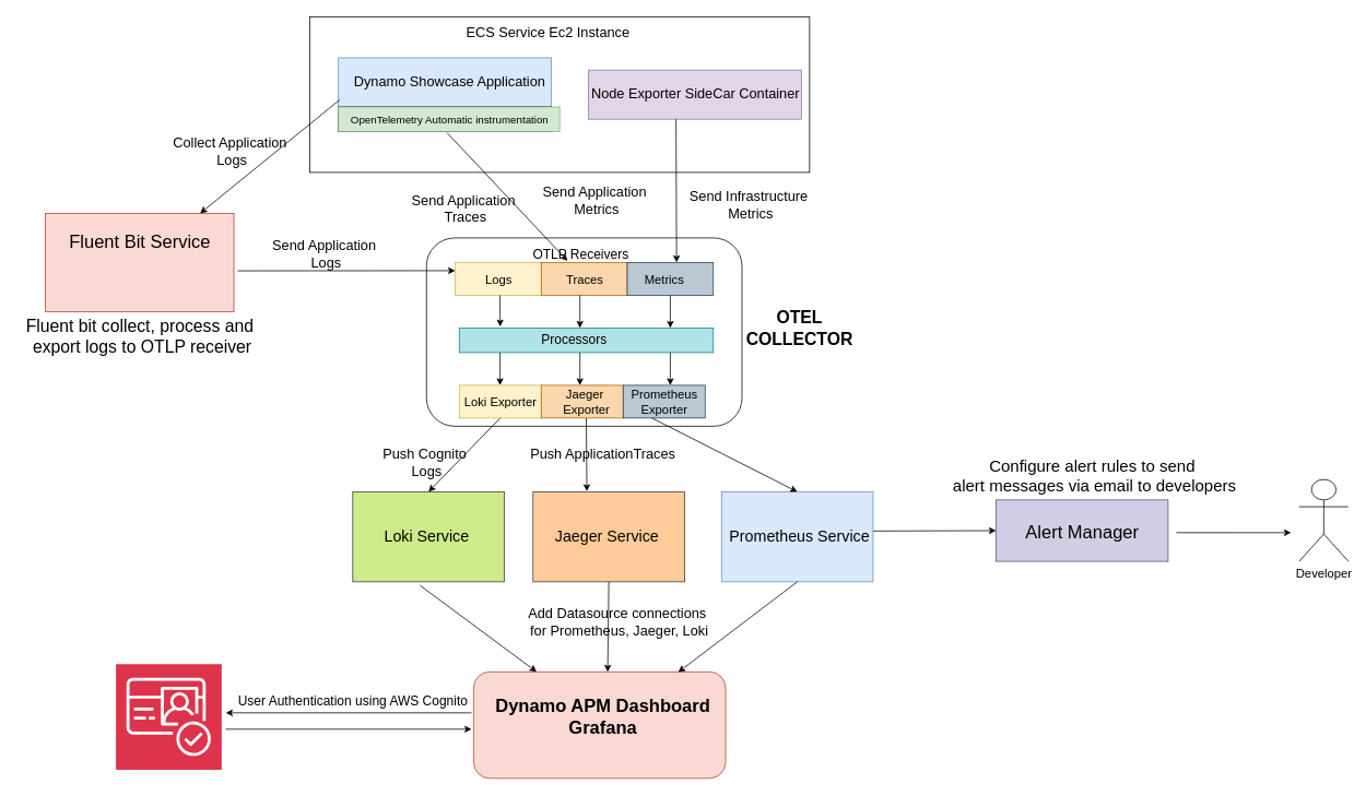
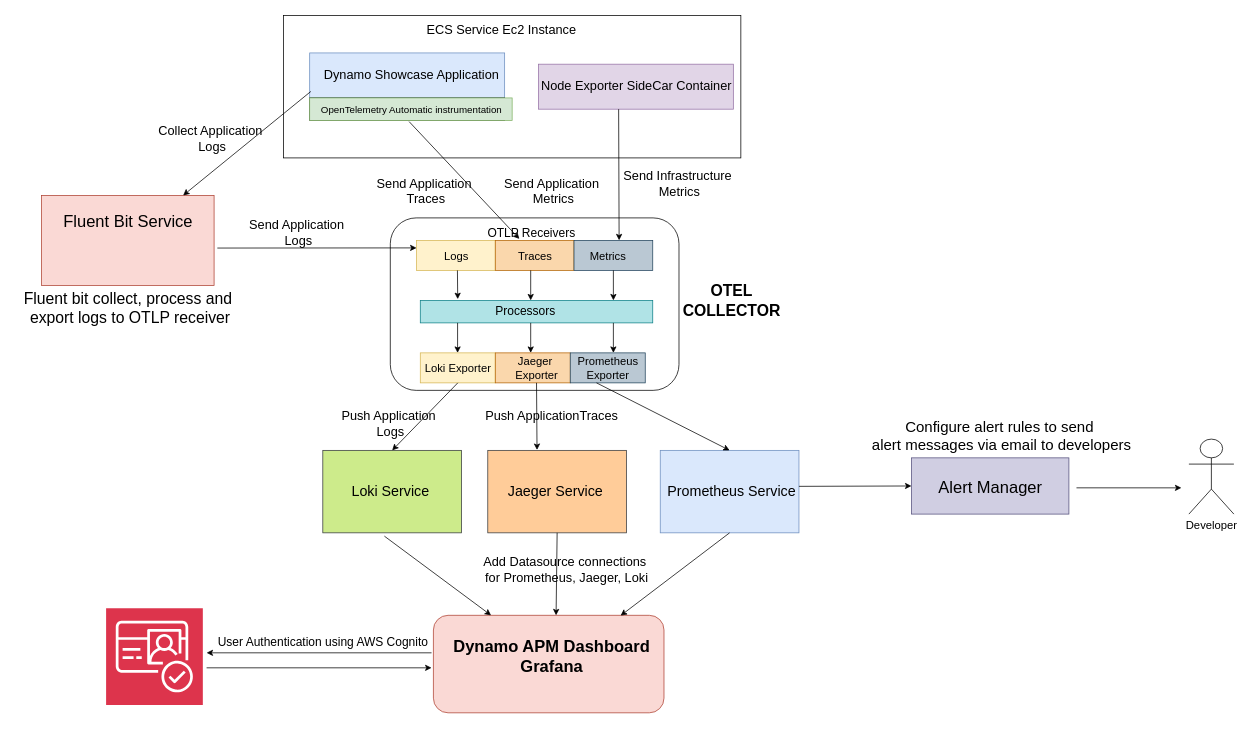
  <mxCell id="0" />
  <mxCell id="1" parent="0" />
  <mxCell id="2" value="" style="rounded=1;whiteSpace=wrap;html=1;" parent="1" vertex="1"><mxGeometry x="520" y="290" width="385" height="230" as="geometry" /></mxCell>
  <mxCell id="3" value="" style="rounded=0;whiteSpace=wrap;html=1;" parent="1" vertex="1"><mxGeometry x="377.5" y="20" width="610" height="190" as="geometry" /></mxCell>
  <mxCell id="4" value="" style="rounded=0;whiteSpace=wrap;html=1;fillColor=#dae8fc;strokeColor=#6c8ebf;" parent="1" vertex="1"><mxGeometry x="412.5" y="70" width="260" height="60" as="geometry" /></mxCell>
  <mxCell id="5" value="" style="rounded=0;whiteSpace=wrap;html=1;fillColor=#fff2cc;strokeColor=#d6b656;" parent="1" vertex="1"><mxGeometry x="555" y="320" width="105" height="40" as="geometry" /></mxCell>
  <mxCell id="6" value="" style="rounded=0;whiteSpace=wrap;html=1;fillColor=#fad7ac;strokeColor=#b46504;" parent="1" vertex="1"><mxGeometry x="660" y="320" width="105" height="40" as="geometry" /></mxCell>
  <mxCell id="7" value="" style="rounded=0;whiteSpace=wrap;html=1;fillColor=#bac8d3;strokeColor=#23445d;" parent="1" vertex="1"><mxGeometry x="765" y="320" width="105" height="40" as="geometry" /></mxCell>
  <mxCell id="8" value="" style="rounded=0;whiteSpace=wrap;html=1;" parent="1" vertex="1"><mxGeometry x="412.5" y="130" width="260" height="30" as="geometry" /></mxCell>
  <mxCell id="9" value="" style="rounded=0;whiteSpace=wrap;html=1;fillColor=#b0e3e6;strokeColor=#0e8088;" parent="1" vertex="1"><mxGeometry x="560" y="400" width="310" height="30" as="geometry" /></mxCell>
  <mxCell id="10" value="" style="rounded=0;whiteSpace=wrap;html=1;fillColor=#fff2cc;strokeColor=#d6b656;" parent="1" vertex="1"><mxGeometry x="560" y="470" width="100" height="40" as="geometry" /></mxCell>
  <mxCell id="11" value="" style="rounded=0;whiteSpace=wrap;html=1;fillColor=#fad7ac;strokeColor=#b46504;" parent="1" vertex="1"><mxGeometry x="660" y="470" width="100" height="40" as="geometry" /></mxCell>
  <mxCell id="12" value="" style="rounded=0;whiteSpace=wrap;html=1;fillColor=#bac8d3;strokeColor=#23445d;" parent="1" vertex="1"><mxGeometry x="760" y="470" width="100" height="40" as="geometry" /></mxCell>
  <mxCell id="13" value="" style="rounded=0;whiteSpace=wrap;html=1;fillColor=#cdeb8b;strokeColor=#36393d;" parent="1" vertex="1"><mxGeometry x="430" y="600" width="185" height="110" as="geometry" /></mxCell>
  <mxCell id="14" value="" style="rounded=0;whiteSpace=wrap;html=1;fillColor=#ffcc99;strokeColor=#36393d;" parent="1" vertex="1"><mxGeometry x="650" y="600" width="185" height="110" as="geometry" /></mxCell>
  <mxCell id="15" value="" style="rounded=0;whiteSpace=wrap;html=1;fillColor=#dae8fc;strokeColor=#6c8ebf;" parent="1" vertex="1"><mxGeometry x="880" y="600" width="185" height="110" as="geometry" /></mxCell>
  <mxCell id="16" value="" style="rounded=1;whiteSpace=wrap;html=1;fillColor=#fad9d5;strokeColor=#ae4132;" parent="1" vertex="1"><mxGeometry x="577.5" y="820" width="307.5" height="130" as="geometry" /></mxCell>
  <mxCell id="17" value="ECS Service Ec2 Instance" style="text;html=1;align=center;verticalAlign=middle;resizable=0;points=[];autosize=1;strokeColor=none;fillColor=none;fontSize=17;" parent="1" vertex="1"><mxGeometry x="557.5" y="25" width="220" height="30" as="geometry" /></mxCell>
  <mxCell id="18" value="Dynamo Showcase Application" style="text;html=1;align=center;verticalAlign=middle;resizable=0;points=[];autosize=1;strokeColor=none;fillColor=none;fontSize=17;" parent="1" vertex="1"><mxGeometry x="417.5" y="85" width="260" height="30" as="geometry" /></mxCell>
  <mxCell id="19" value="" style="rounded=0;whiteSpace=wrap;html=1;fillColor=#e1d5e7;strokeColor=#9673a6;" parent="1" vertex="1"><mxGeometry x="717.5" y="85" width="260" height="60" as="geometry" /></mxCell>
  <mxCell id="20" value="Node Exporter SideCar Container" style="text;html=1;align=center;verticalAlign=middle;resizable=0;points=[];autosize=1;strokeColor=none;fillColor=none;fontSize=17;" parent="1" vertex="1"><mxGeometry x="707.5" y="100" width="280" height="30" as="geometry" /></mxCell>
  <mxCell id="21" value="Metrics" style="text;html=1;align=center;verticalAlign=middle;resizable=0;points=[];autosize=1;strokeColor=none;fillColor=none;fontSize=15;" parent="1" vertex="1"><mxGeometry x="775" y="325" width="70" height="30" as="geometry" /></mxCell>
  <mxCell id="22" value="Traces" style="text;html=1;align=center;verticalAlign=middle;resizable=0;points=[];autosize=1;strokeColor=none;fillColor=none;fontSize=15;" parent="1" vertex="1"><mxGeometry x="677.5" y="325" width="70" height="30" as="geometry" /></mxCell>
  <mxCell id="23" value="Logs" style="text;html=1;align=center;verticalAlign=middle;resizable=0;points=[];autosize=1;strokeColor=none;fillColor=none;fontSize=15;" parent="1" vertex="1"><mxGeometry x="577.5" y="325" width="60" height="30" as="geometry" /></mxCell>
  <mxCell id="24" value="OTLP Receivers" style="text;html=1;align=center;verticalAlign=middle;resizable=0;points=[];autosize=1;strokeColor=none;fillColor=none;fontSize=16;" parent="1" vertex="1"><mxGeometry x="637.5" y="295" width="140" height="30" as="geometry" /></mxCell>
  <mxCell id="25" value="&lt;font style=&quot;font-size: 16px;&quot;&gt;Processors&lt;/font&gt;" style="text;html=1;align=center;verticalAlign=middle;resizable=0;points=[];autosize=1;strokeColor=none;fillColor=none;fontSize=17;" parent="1" vertex="1"><mxGeometry x="650" y="400" width="100" height="30" as="geometry" /></mxCell>
  <mxCell id="26" value="" style="rounded=0;whiteSpace=wrap;html=1;fillColor=#fad9d5;strokeColor=#ae4132;" parent="1" vertex="1"><mxGeometry x="55" y="260" width="230" height="120" as="geometry" /></mxCell>
  <mxCell id="27" value="Fluent Bit Service" style="text;html=1;align=center;verticalAlign=middle;resizable=0;points=[];autosize=1;strokeColor=none;fillColor=none;fontSize=22;" parent="1" vertex="1"><mxGeometry x="70" y="275" width="200" height="40" as="geometry" /></mxCell>
  <mxCell id="28" value="Loki Exporter" style="text;html=1;align=center;verticalAlign=middle;resizable=0;points=[];autosize=1;strokeColor=none;fillColor=none;fontSize=15;" parent="1" vertex="1"><mxGeometry x="555" y="475" width="110" height="30" as="geometry" /></mxCell>
  <mxCell id="29" value="&lt;div&gt;Jaeger&amp;nbsp;&lt;/div&gt;&lt;div&gt;Exporter&lt;/div&gt;" style="text;html=1;align=center;verticalAlign=middle;resizable=0;points=[];autosize=1;strokeColor=none;fillColor=none;fontSize=15;" parent="1" vertex="1"><mxGeometry x="675" y="465" width="80" height="50" as="geometry" /></mxCell>
  <mxCell id="30" value="&lt;div&gt;Prometheus&lt;/div&gt;&lt;div&gt;Exporter&lt;/div&gt;" style="text;html=1;align=center;verticalAlign=middle;resizable=0;points=[];autosize=1;strokeColor=none;fillColor=none;fontSize=15;" parent="1" vertex="1"><mxGeometry x="760" y="465" width="100" height="50" as="geometry" /></mxCell>
  <mxCell id="31" value="Loki Service" style="text;html=1;align=center;verticalAlign=middle;resizable=0;points=[];autosize=1;strokeColor=none;fillColor=none;fontSize=19;" parent="1" vertex="1"><mxGeometry x="455" y="635" width="130" height="40" as="geometry" /></mxCell>
  <mxCell id="32" value="Jaeger Service" style="text;html=1;align=center;verticalAlign=middle;resizable=0;points=[];autosize=1;strokeColor=none;fillColor=none;fontSize=19;" parent="1" vertex="1"><mxGeometry x="665" y="635" width="150" height="40" as="geometry" /></mxCell>
  <mxCell id="33" value="Prometheus Service" style="text;html=1;align=center;verticalAlign=middle;resizable=0;points=[];autosize=1;strokeColor=none;fillColor=none;fontSize=19;" parent="1" vertex="1"><mxGeometry x="880" y="635" width="190" height="40" as="geometry" /></mxCell>
  <mxCell id="34" value="&lt;font style=&quot;font-size: 22px&quot;&gt;&lt;b&gt;Dynamo APM Dashboard&lt;br&gt;Grafana&lt;/b&gt;&lt;/font&gt;" style="text;html=1;align=center;verticalAlign=middle;resizable=0;points=[];autosize=1;strokeColor=none;fillColor=none;fontSize=17;" parent="1" vertex="1"><mxGeometry x="595" y="850" width="280" height="50" as="geometry" /></mxCell>
  <mxCell id="35" value="" style="endArrow=classic;html=1;rounded=0;exitX=0.006;exitY=0.856;exitDx=0;exitDy=0;exitPerimeter=0;" parent="1" source="4" target="26" edge="1"><mxGeometry width="50" height="50" relative="1" as="geometry"><mxPoint x="405" y="130" as="sourcePoint" /><mxPoint x="525" y="340" as="targetPoint" /></mxGeometry></mxCell>
  <mxCell id="36" value="&lt;div&gt;Collect Application&lt;/div&gt;&lt;div&gt;&amp;nbsp;Logs&lt;/div&gt;" style="text;html=1;align=center;verticalAlign=middle;resizable=0;points=[];autosize=1;strokeColor=none;fillColor=none;fontSize=17;" parent="1" vertex="1"><mxGeometry x="205" y="160" width="150" height="50" as="geometry" /></mxCell>
  <mxCell id="37" value="" style="endArrow=classic;html=1;rounded=0;exitX=1.019;exitY=0.585;exitDx=0;exitDy=0;exitPerimeter=0;entryX=0;entryY=0.25;entryDx=0;entryDy=0;" parent="1" source="26" target="5" edge="1"><mxGeometry width="50" height="50" relative="1" as="geometry"><mxPoint x="475" y="390" as="sourcePoint" /><mxPoint x="525" y="340" as="targetPoint" /></mxGeometry></mxCell>
  <mxCell id="38" value="&lt;div&gt;&lt;font style=&quot;font-size: 21px;&quot;&gt;Fluent bit collect, process and&lt;/font&gt;&lt;/div&gt;&lt;div&gt;&lt;font style=&quot;font-size: 21px;&quot;&gt;&amp;nbsp;export logs to OTLP receiver&lt;/font&gt;&lt;/div&gt;" style="text;html=1;align=center;verticalAlign=middle;resizable=0;points=[];autosize=1;strokeColor=none;fillColor=none;fontSize=17;" parent="1" vertex="1"><mxGeometry x="20" y="380" width="300" height="60" as="geometry" /></mxCell>
  <mxCell id="39" value="" style="endArrow=classic;html=1;rounded=0;exitX=0.491;exitY=1.052;exitDx=0;exitDy=0;exitPerimeter=0;entryX=0.306;entryY=-0.05;entryDx=0;entryDy=0;entryPerimeter=0;" parent="1" source="58" target="6" edge="1"><mxGeometry width="50" height="50" relative="1" as="geometry"><mxPoint x="475" y="310" as="sourcePoint" /><mxPoint x="698" y="325" as="targetPoint" /></mxGeometry></mxCell>
- <mxCell id="40" value="&lt;div&gt;Send Infrastructure&lt;/div&gt;&lt;div&gt;&amp;nbsp;Metrics&lt;/div&gt;" style="text;html=1;align=center;verticalAlign=middle;resizable=0;points=[];autosize=1;strokeColor=none;fillColor=none;fontSize=17;" parent="1" vertex="1"><mxGeometry x="827.5" y="225" width="170" height="50" as="geometry" /></mxCell>
+ <mxCell id="40" value="&lt;div&gt;Send Infrastructure&lt;/div&gt;&lt;div&gt;&amp;nbsp;Metrics&lt;/div&gt;" style="text;html=1;align=center;verticalAlign=middle;resizable=0;points=[];autosize=1;strokeColor=none;fillColor=none;fontSize=17;" parent="1" vertex="1"><mxGeometry x="817.5" y="220" width="170" height="50" as="geometry" /></mxCell>
  <mxCell id="41" value="" style="endArrow=classic;html=1;rounded=0;exitX=0.491;exitY=1.052;exitDx=0;exitDy=0;exitPerimeter=0;entryX=0.573;entryY=-0.003;entryDx=0;entryDy=0;entryPerimeter=0;" parent="1" target="7" edge="1"><mxGeometry width="50" height="50" relative="1" as="geometry"><mxPoint x="824.5" y="145" as="sourcePoint" /><mxPoint x="825" y="310" as="targetPoint" /></mxGeometry></mxCell>
  <mxCell id="42" value="&lt;div&gt;Send Application&lt;/div&gt;&lt;div&gt;&amp;nbsp;Traces&lt;/div&gt;" style="text;html=1;align=center;verticalAlign=middle;resizable=0;points=[];autosize=1;strokeColor=none;fillColor=none;fontSize=17;" parent="1" vertex="1"><mxGeometry x="490" y="230" width="150" height="50" as="geometry" /></mxCell>
- <mxCell id="43" value="&lt;div&gt;Send Application&lt;/div&gt;&lt;div&gt;&amp;nbsp;Metrics&lt;/div&gt;" style="text;html=1;align=center;verticalAlign=middle;resizable=0;points=[];autosize=1;strokeColor=none;fillColor=none;fontSize=17;" parent="1" vertex="1"><mxGeometry x="650" y="220" width="150" height="50" as="geometry" /></mxCell>
+ <mxCell id="43" value="&lt;div&gt;Send Application&lt;/div&gt;&lt;div&gt;&amp;nbsp;Metrics&lt;/div&gt;" style="text;html=1;align=center;verticalAlign=middle;resizable=0;points=[];autosize=1;strokeColor=none;fillColor=none;fontSize=17;" parent="1" vertex="1"><mxGeometry x="660" y="230" width="150" height="50" as="geometry" /></mxCell>
  <mxCell id="44" value="" style="endArrow=classic;html=1;rounded=0;entryX=0.161;entryY=-0.056;entryDx=0;entryDy=0;entryPerimeter=0;" parent="1" target="9" edge="1"><mxGeometry width="50" height="50" relative="1" as="geometry"><mxPoint x="609.52" y="360" as="sourcePoint" /><mxPoint x="609.52" y="420" as="targetPoint" /></mxGeometry></mxCell>
  <mxCell id="45" value="" style="endArrow=classic;html=1;rounded=0;" parent="1" edge="1"><mxGeometry width="50" height="50" relative="1" as="geometry"><mxPoint x="707.23" y="360" as="sourcePoint" /><mxPoint x="707.23" y="400" as="targetPoint" /></mxGeometry></mxCell>
  <mxCell id="46" value="" style="endArrow=classic;html=1;rounded=0;" parent="1" edge="1"><mxGeometry width="50" height="50" relative="1" as="geometry"><mxPoint x="817.5" y="430" as="sourcePoint" /><mxPoint x="817.5" y="470" as="targetPoint" /></mxGeometry></mxCell>
  <mxCell id="47" value="" style="endArrow=classic;html=1;rounded=0;" parent="1" edge="1"><mxGeometry width="50" height="50" relative="1" as="geometry"><mxPoint x="817.5" y="360" as="sourcePoint" /><mxPoint x="817.5" y="400" as="targetPoint" /></mxGeometry></mxCell>
  <mxCell id="48" value="" style="endArrow=classic;html=1;rounded=0;" parent="1" edge="1"><mxGeometry width="50" height="50" relative="1" as="geometry"><mxPoint x="707.23" y="430" as="sourcePoint" /><mxPoint x="707.23" y="470" as="targetPoint" /></mxGeometry></mxCell>
  <mxCell id="49" value="" style="endArrow=classic;html=1;rounded=0;" parent="1" edge="1"><mxGeometry width="50" height="50" relative="1" as="geometry"><mxPoint x="609.73" y="430" as="sourcePoint" /><mxPoint x="609.73" y="470" as="targetPoint" /></mxGeometry></mxCell>
  <mxCell id="50" value="" style="endArrow=classic;html=1;rounded=0;entryX=0.5;entryY=0;entryDx=0;entryDy=0;exitX=0.5;exitY=1;exitDx=0;exitDy=0;" parent="1" source="10" target="13" edge="1"><mxGeometry width="50" height="50" relative="1" as="geometry"><mxPoint x="380" y="565" as="sourcePoint" /><mxPoint x="430" y="515" as="targetPoint" /></mxGeometry></mxCell>
  <mxCell id="51" value="" style="endArrow=classic;html=1;rounded=0;exitX=0.5;exitY=0.9;exitDx=0;exitDy=0;exitPerimeter=0;entryX=0.355;entryY=-0.005;entryDx=0;entryDy=0;entryPerimeter=0;" parent="1" source="29" target="14" edge="1"><mxGeometry width="50" height="50" relative="1" as="geometry"><mxPoint x="835" y="500" as="sourcePoint" /><mxPoint x="885" y="450" as="targetPoint" /></mxGeometry></mxCell>
  <mxCell id="52" value="" style="endArrow=classic;html=1;rounded=0;entryX=0.5;entryY=0;entryDx=0;entryDy=0;exitX=0.35;exitY=0.9;exitDx=0;exitDy=0;exitPerimeter=0;" parent="1" source="30" target="15" edge="1"><mxGeometry width="50" height="50" relative="1" as="geometry"><mxPoint x="815" y="515" as="sourcePoint" /><mxPoint x="885" y="450" as="targetPoint" /></mxGeometry></mxCell>
  <mxCell id="53" value="" style="endArrow=classic;html=1;rounded=0;exitX=0.444;exitY=1.04;exitDx=0;exitDy=0;exitPerimeter=0;entryX=0.25;entryY=0;entryDx=0;entryDy=0;" parent="1" source="13" target="16" edge="1"><mxGeometry width="50" height="50" relative="1" as="geometry"><mxPoint x="855" y="600" as="sourcePoint" /><mxPoint x="905" y="550" as="targetPoint" /></mxGeometry></mxCell>
  <mxCell id="54" value="" style="endArrow=classic;html=1;rounded=0;exitX=0.5;exitY=1;exitDx=0;exitDy=0;entryX=0.532;entryY=0;entryDx=0;entryDy=0;entryPerimeter=0;" parent="1" source="14" target="16" edge="1"><mxGeometry width="50" height="50" relative="1" as="geometry"><mxPoint x="737" y="710" as="sourcePoint" /><mxPoint x="880" y="816" as="targetPoint" /></mxGeometry></mxCell>
  <mxCell id="55" value="" style="endArrow=classic;html=1;rounded=0;exitX=0.5;exitY=1;exitDx=0;exitDy=0;entryX=0.812;entryY=0.003;entryDx=0;entryDy=0;entryPerimeter=0;" parent="1" source="15" target="16" edge="1"><mxGeometry width="50" height="50" relative="1" as="geometry"><mxPoint x="753" y="720" as="sourcePoint" /><mxPoint x="752" y="830" as="targetPoint" /></mxGeometry></mxCell>
  <mxCell id="56" value="&lt;div&gt;Push ApplicationTraces&lt;br&gt;&lt;/div&gt;" style="text;html=1;align=center;verticalAlign=middle;resizable=0;points=[];autosize=1;strokeColor=none;fillColor=none;fontSize=17;" parent="1" vertex="1"><mxGeometry x="635" y="540" width="200" height="30" as="geometry" /></mxCell>
- <mxCell id="57" value="&lt;div&gt;Push Cognito&amp;nbsp;&lt;/div&gt;&lt;div&gt;Logs&lt;br&gt;&lt;/div&gt;" style="text;html=1;align=center;verticalAlign=middle;resizable=0;points=[];autosize=1;strokeColor=none;fillColor=none;fontSize=17;" parent="1" vertex="1"><mxGeometry x="445" y="540" width="150" height="50" as="geometry" /></mxCell>
+ <mxCell id="57" value="&lt;div&gt;Push Application&amp;nbsp;&lt;/div&gt;&lt;div&gt;Logs&lt;br&gt;&lt;/div&gt;" style="text;html=1;align=center;verticalAlign=middle;resizable=0;points=[];autosize=1;strokeColor=none;fillColor=none;fontSize=17;" parent="1" vertex="1"><mxGeometry x="445" y="540" width="150" height="50" as="geometry" /></mxCell>
  <mxCell id="58" value="&lt;font style=&quot;font-size: 13px;&quot;&gt;OpenTelemetry Automatic instrumentation&lt;/font&gt; " style="text;html=1;align=center;verticalAlign=middle;resizable=0;points=[];autosize=1;strokeColor=#82b366;fillColor=#d5e8d4;fontSize=17;" parent="1" vertex="1"><mxGeometry x="412.5" y="130" width="270" height="30" as="geometry" /></mxCell>
  <mxCell id="59" value="" style="rounded=0;whiteSpace=wrap;html=1;fillColor=#d0cee2;strokeColor=#56517e;" parent="1" vertex="1"><mxGeometry x="1215" y="610" width="210" height="75" as="geometry" /></mxCell>
  <mxCell id="60" value="&lt;font style=&quot;font-size: 22px;&quot;&gt;Alert Manager&lt;/font&gt;" style="text;html=1;align=center;verticalAlign=middle;resizable=0;points=[];autosize=1;strokeColor=none;fillColor=none;fontSize=19;" parent="1" vertex="1"><mxGeometry x="1240" y="630" width="160" height="40" as="geometry" /></mxCell>
  <mxCell id="61" value="" style="endArrow=classic;html=1;rounded=0;entryX=0;entryY=0.5;entryDx=0;entryDy=0;" parent="1" target="59" edge="1"><mxGeometry width="50" height="50" relative="1" as="geometry"><mxPoint x="1065" y="648" as="sourcePoint" /><mxPoint x="1085" y="490" as="targetPoint" /></mxGeometry></mxCell>
  <mxCell id="62" value="&lt;div&gt;Configure alert rules to send&amp;nbsp;&lt;/div&gt;&lt;div&gt;alert messages via email to developers&lt;br&gt;&lt;/div&gt;" style="text;html=1;align=center;verticalAlign=middle;resizable=0;points=[];autosize=1;strokeColor=none;fillColor=none;fontSize=20;" parent="1" vertex="1"><mxGeometry x="1150" y="550" width="370" height="60" as="geometry" /></mxCell>
  <mxCell id="63" value="Developer" style="shape=umlActor;verticalLabelPosition=bottom;verticalAlign=top;html=1;outlineConnect=0;fontSize=15;" parent="1" vertex="1"><mxGeometry x="1585" y="585" width="60" height="100" as="geometry" /></mxCell>
  <mxCell id="64" value="" style="endArrow=classic;html=1;rounded=0;exitX=1.048;exitY=0.533;exitDx=0;exitDy=0;exitPerimeter=0;" parent="1" source="59" edge="1"><mxGeometry width="50" height="50" relative="1" as="geometry"><mxPoint x="1255" y="730" as="sourcePoint" /><mxPoint x="1575" y="650" as="targetPoint" /></mxGeometry></mxCell>
  <mxCell id="65" value="" style="sketch=0;points=[[0,0,0],[0.25,0,0],[0.5,0,0],[0.75,0,0],[1,0,0],[0,1,0],[0.25,1,0],[0.5,1,0],[0.75,1,0],[1,1,0],[0,0.25,0],[0,0.5,0],[0,0.75,0],[1,0.25,0],[1,0.5,0],[1,0.75,0]];outlineConnect=0;fontColor=#232F3E;fillColor=#DD344C;strokeColor=#ffffff;dashed=0;verticalLabelPosition=bottom;verticalAlign=top;align=center;html=1;fontSize=12;fontStyle=0;aspect=fixed;shape=mxgraph.aws4.resourceIcon;resIcon=mxgraph.aws4.cognito;" parent="1" vertex="1"><mxGeometry x="141" y="810.5" width="129" height="129" as="geometry" /></mxCell>
  <mxCell id="66" value="" style="endArrow=classic;html=1;rounded=0;" parent="1" edge="1"><mxGeometry width="50" height="50" relative="1" as="geometry"><mxPoint x="575" y="870" as="sourcePoint" /><mxPoint x="275" y="870" as="targetPoint" /></mxGeometry></mxCell>
  <mxCell id="67" value="" style="endArrow=none;html=1;rounded=0;endFill=0;startArrow=classic;startFill=1;" parent="1" edge="1"><mxGeometry width="50" height="50" relative="1" as="geometry"><mxPoint x="575" y="890" as="sourcePoint" /><mxPoint x="275" y="890" as="targetPoint" /></mxGeometry></mxCell>
  <mxCell id="68" value="User Authentication using AWS Cognito" style="text;html=1;align=center;verticalAlign=middle;resizable=0;points=[];autosize=1;strokeColor=none;fillColor=none;fontSize=16;" parent="1" vertex="1"><mxGeometry x="275" y="840" width="310" height="30" as="geometry" /></mxCell>
  <mxCell id="69" value="&lt;div&gt;Add Datasource connections&amp;nbsp;&lt;/div&gt;&lt;div&gt;for Prometheus, Jaeger, Loki&lt;/div&gt;" style="text;html=1;align=center;verticalAlign=middle;resizable=0;points=[];autosize=1;strokeColor=none;fillColor=none;fontSize=17;" parent="1" vertex="1"><mxGeometry x="630" y="735" width="250" height="50" as="geometry" /></mxCell>
  <mxCell id="70" value="&lt;div&gt;Send Application&lt;/div&gt;&lt;div&gt;&amp;nbsp;Logs&lt;/div&gt;" style="text;html=1;align=center;verticalAlign=middle;resizable=0;points=[];autosize=1;strokeColor=none;fillColor=none;fontSize=17;" parent="1" vertex="1"><mxGeometry x="320" y="285" width="150" height="50" as="geometry" /></mxCell>
  <mxCell id="71" value="OTEL &lt;br style=&quot;font-size: 21px;&quot;&gt;COLLECTOR" style="text;html=1;align=center;verticalAlign=middle;resizable=0;points=[];autosize=1;strokeColor=none;fillColor=none;fontSize=21;fontStyle=1" vertex="1" parent="1"><mxGeometry x="900" y="370" width="150" height="60" as="geometry" /></mxCell>
